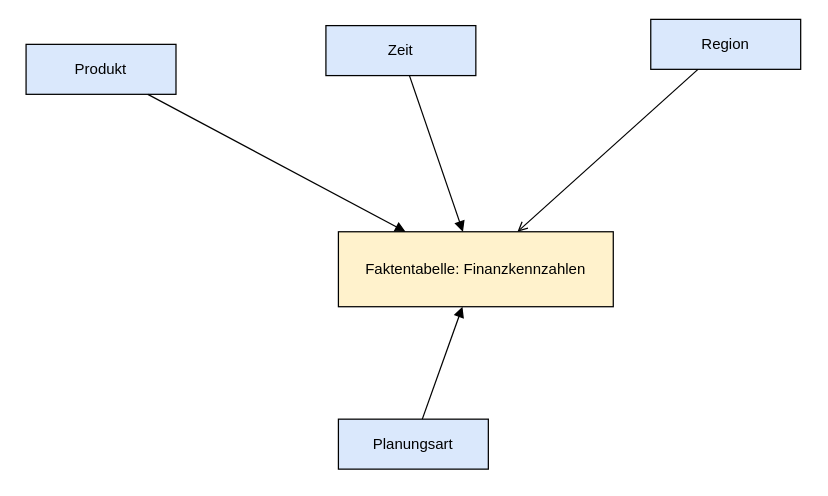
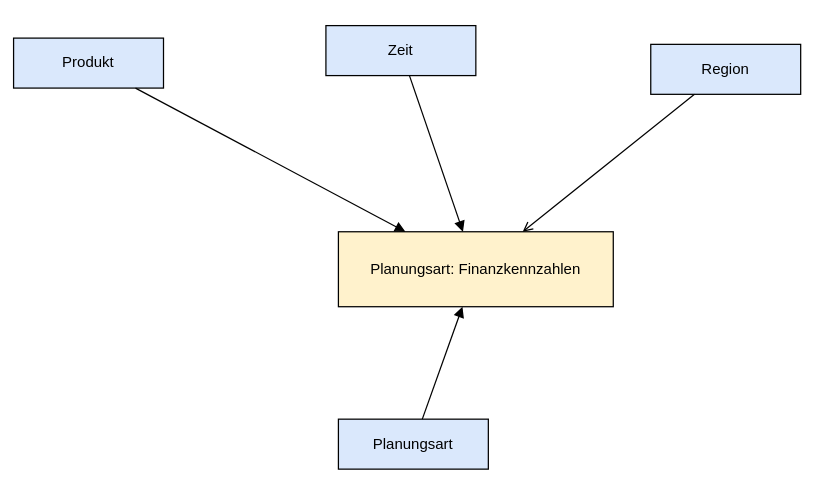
  <mxCell id="0" />
  <mxCell id="1" parent="0" />
- <mxCell id="2" value="Faktentabelle: Finanzkennzahlen" style="shape=rectangle;whiteSpace=wrap;fillColor=#fff2cc;" vertex="1" parent="1"><mxGeometry x="270" y="185" width="220" height="60" as="geometry" /></mxCell>
- <mxCell id="3" value="Produkt" style="shape=rectangle;whiteSpace=wrap;fillColor=#dae8fc;" vertex="1" parent="1"><mxGeometry x="20" y="35" width="120" height="40" as="geometry" /></mxCell>
+ <mxCell id="2" value="Planungsart: Finanzkennzahlen" style="shape=rectangle;whiteSpace=wrap;fillColor=#fff2cc;" vertex="1" parent="1"><mxGeometry x="270" y="185" width="220" height="60" as="geometry" /></mxCell>
+ <mxCell id="3" value="Produkt" style="shape=rectangle;whiteSpace=wrap;fillColor=#dae8fc;" vertex="1" parent="1"><mxGeometry x="10" y="30" width="120" height="40" as="geometry" /></mxCell>
  <mxCell id="4" value="Zeit" style="shape=rectangle;whiteSpace=wrap;fillColor=#dae8fc;" vertex="1" parent="1"><mxGeometry x="260" y="20" width="120" height="40" as="geometry" /></mxCell>
- <mxCell id="5" value="Region" style="shape=rectangle;whiteSpace=wrap;fillColor=#dae8fc;" vertex="1" parent="1"><mxGeometry x="520" y="15" width="120" height="40" as="geometry" /></mxCell>
+ <mxCell id="5" value="Region" style="shape=rectangle;whiteSpace=wrap;fillColor=#dae8fc;" vertex="1" parent="1"><mxGeometry x="520" y="35" width="120" height="40" as="geometry" /></mxCell>
  <mxCell id="6" value="Planungsart" style="shape=rectangle;whiteSpace=wrap;fillColor=#dae8fc;" vertex="1" parent="1"><mxGeometry x="270" y="335" width="120" height="40" as="geometry" /></mxCell>
  <mxCell id="7" style="endArrow=block;" edge="1" parent="1" source="3" target="2"><mxGeometry relative="1" as="geometry" /></mxCell>
  <mxCell id="8" style="endArrow=block;" edge="1" parent="1" source="4" target="2"><mxGeometry relative="1" as="geometry" /></mxCell>
  <mxCell id="9" style="endArrow=open;" edge="1" parent="1" source="5" target="2"><mxGeometry relative="1" as="geometry" /></mxCell>
  <mxCell id="10" style="endArrow=block;" edge="1" parent="1" source="6" target="2"><mxGeometry relative="1" as="geometry" /></mxCell>
